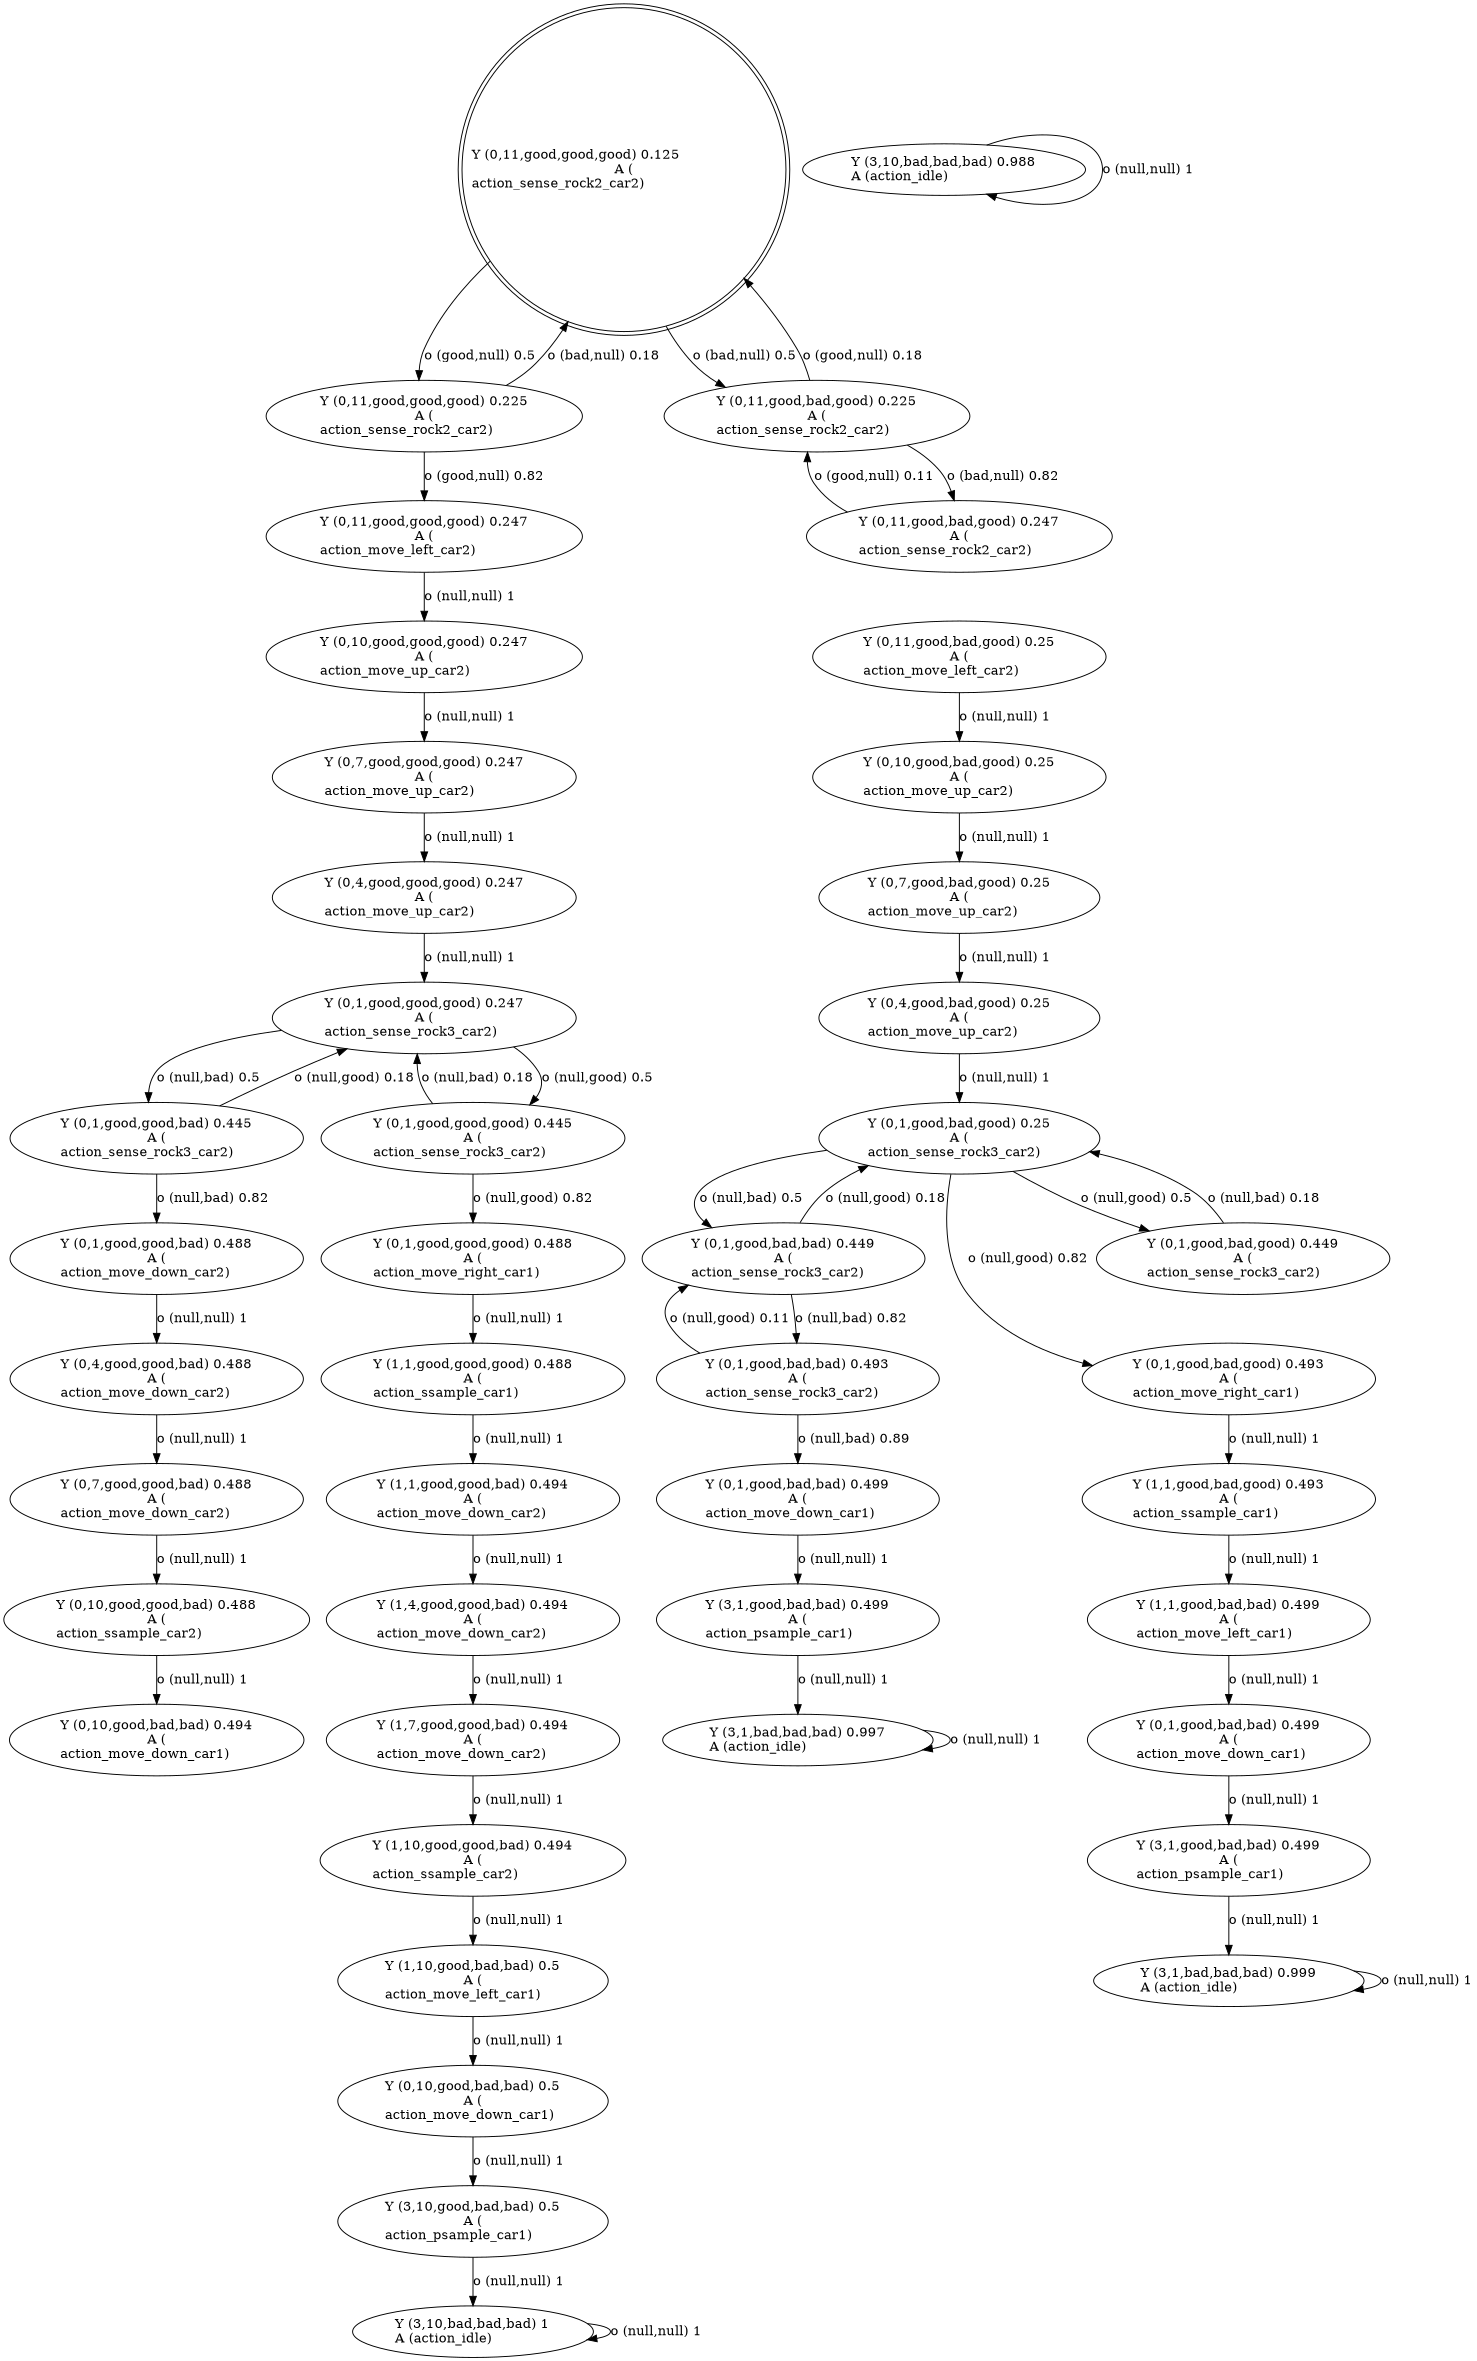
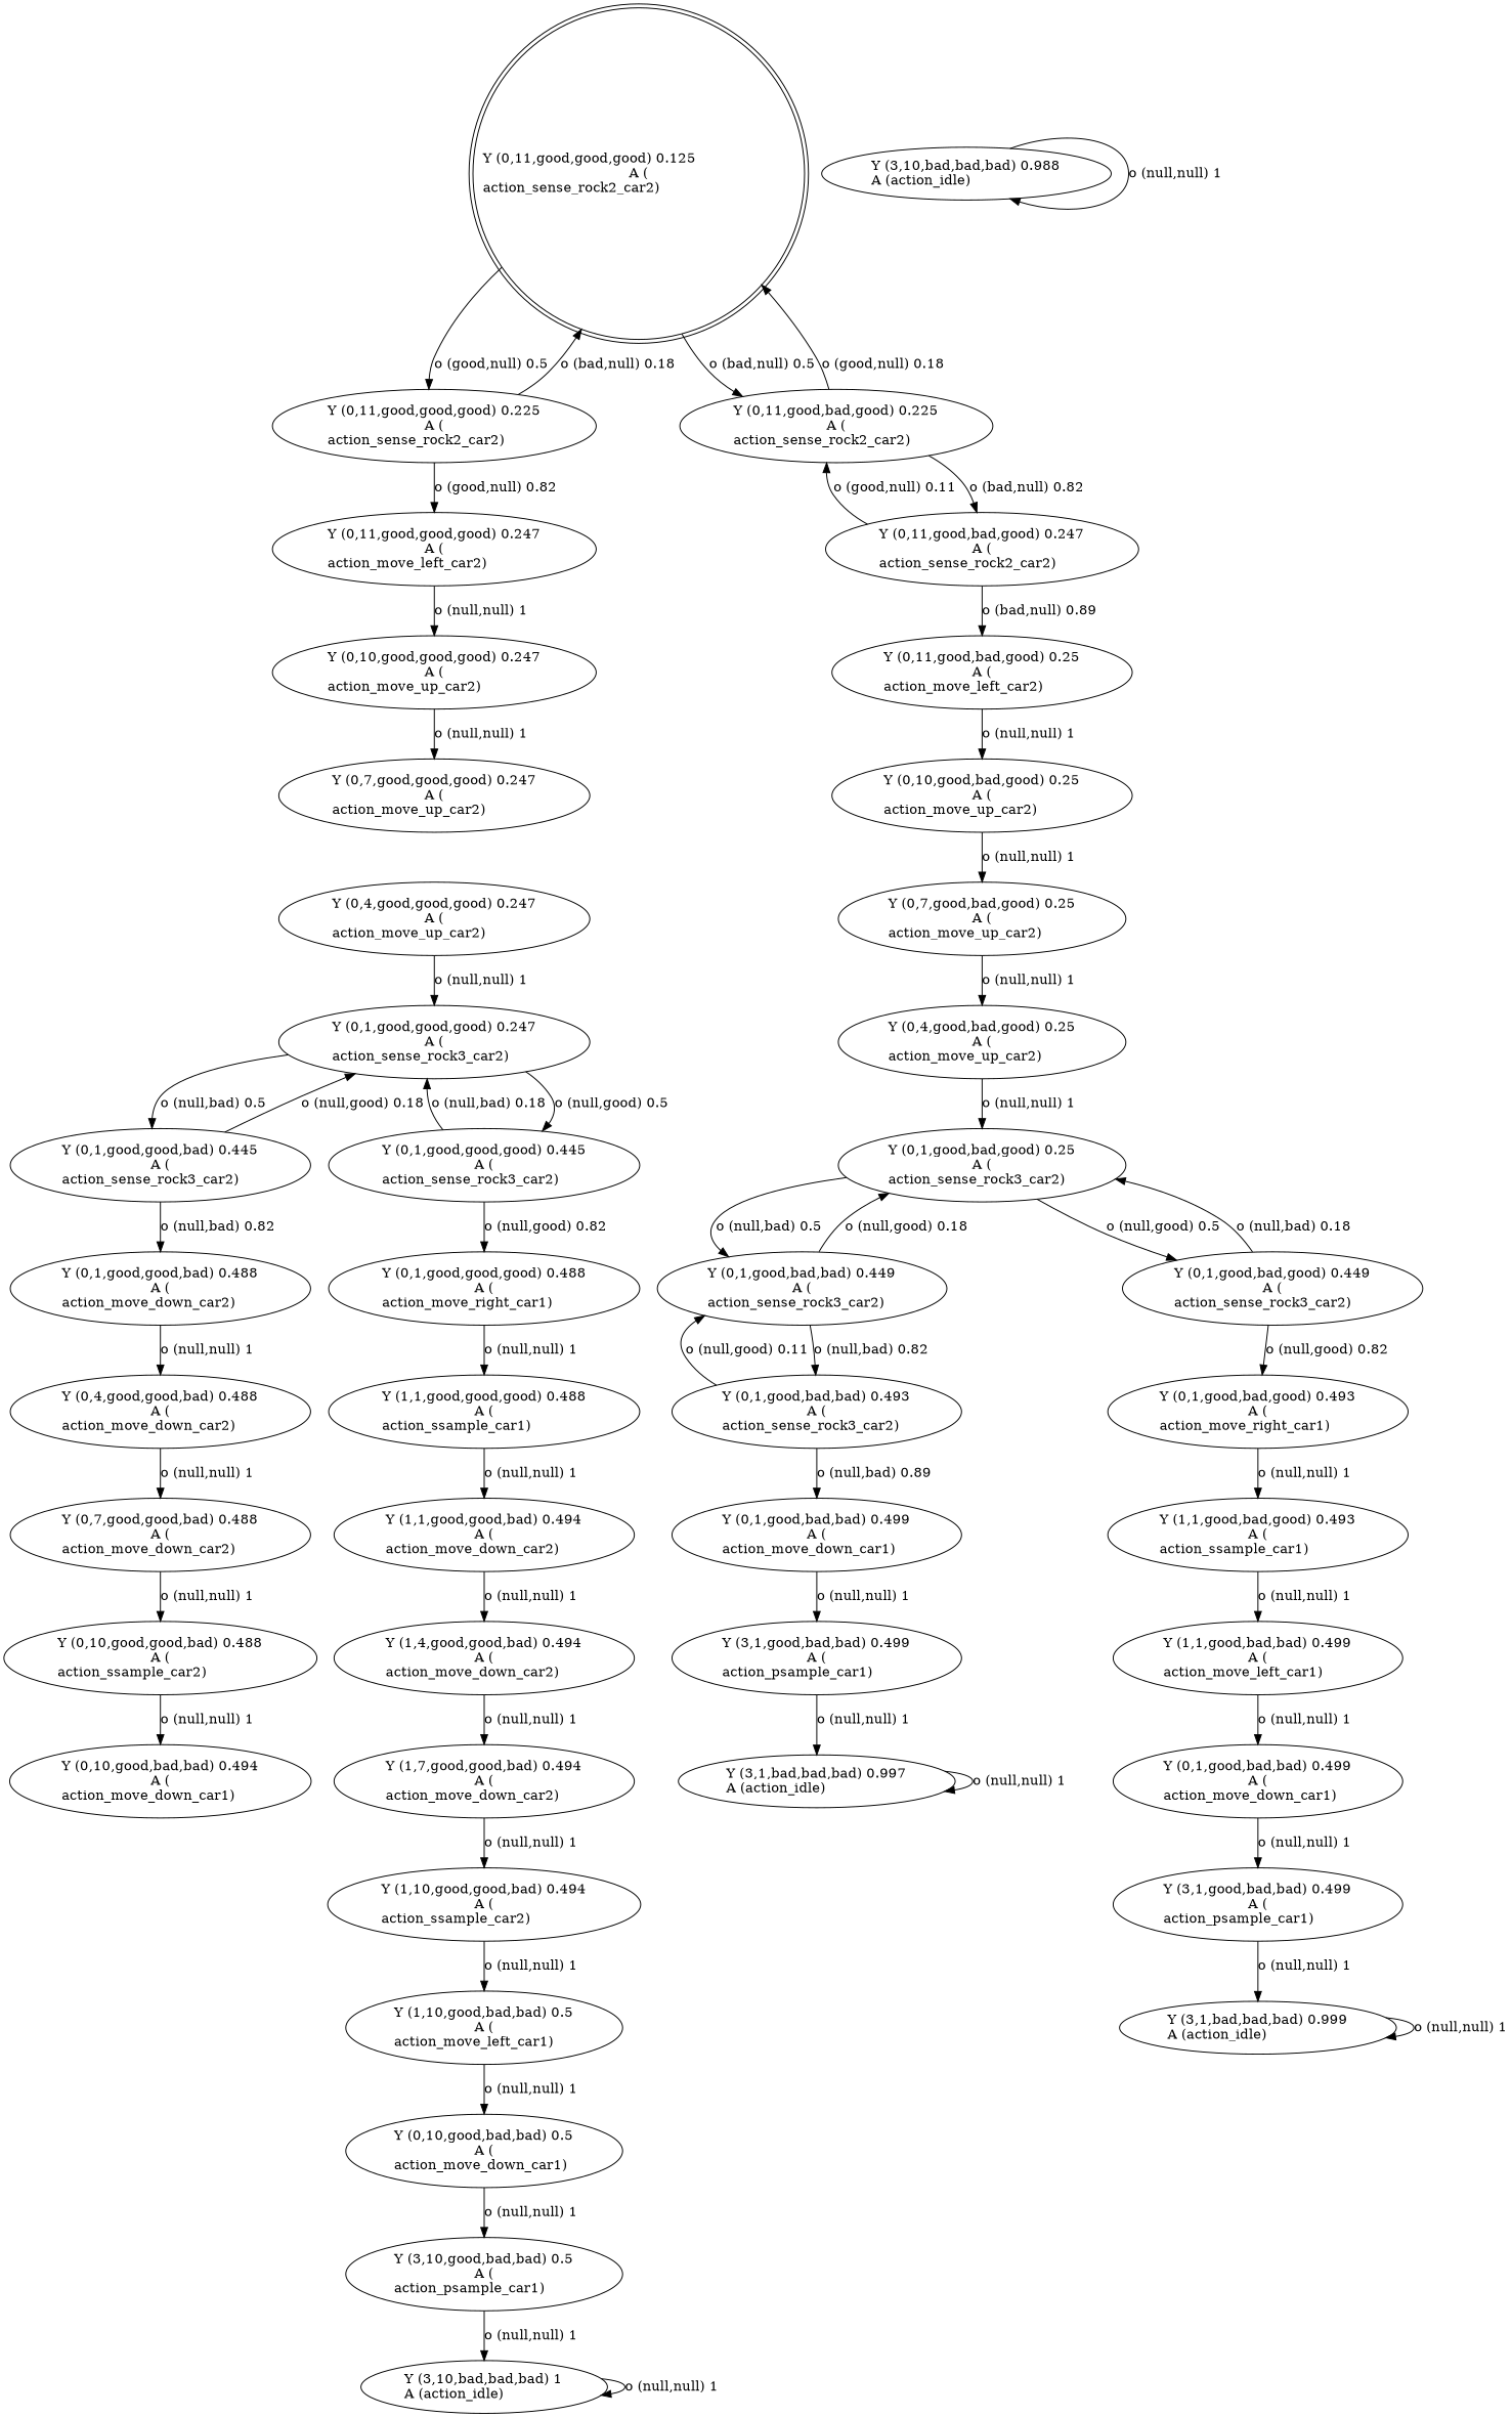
  digraph {
    fontname="DejaVu Serif"
    node [fontname="DejaVu Serif"]
    edge [fontname="DejaVu Serif"]
    n1 [label="Y (0,11,good,good,good) 0.125\lA (\naction_sense_rock2_car2)\l" labeljust=l shape=doublecircle]
    n2 [label="Y (0,11,good,good,good) 0.225\lA (\naction_sense_rock2_car2)\l"]
    n3 [label="Y (0,11,good,bad,good) 0.225\lA (\naction_sense_rock2_car2)\l"]
    n4 [label="Y (0,11,good,good,good) 0.247\lA (\naction_move_left_car2)\l"]
    n5 [label="Y (0,11,good,bad,good) 0.247\lA (\naction_sense_rock2_car2)\l"]
    n6 [label="Y (0,10,good,good,good) 0.247\lA (\naction_move_up_car2)\l"]
    n7 [label="Y (0,11,good,bad,good) 0.25\lA (\naction_move_left_car2)\l"]
    n8 [label="Y (0,7,good,good,good) 0.247\lA (\naction_move_up_car2)\l"]
    n9 [label="Y (0,4,good,good,good) 0.247\lA (\naction_move_up_car2)\l"]
    n10 [label="Y (0,1,good,good,good) 0.247\lA (\naction_sense_rock3_car2)\l"]
    n11 [label="Y (0,1,good,good,good) 0.445\lA (\naction_sense_rock3_car2)\l"]
    n12 [label="Y (0,1,good,good,bad) 0.445\lA (\naction_sense_rock3_car2)\l"]
    n13 [label="Y (0,1,good,good,good) 0.488\lA (\naction_move_right_car1)\l"]
    n14 [label="Y (0,1,good,good,bad) 0.488\lA (\naction_move_down_car2)\l"]
    n15 [label="Y (1,1,good,good,good) 0.488\lA (\naction_ssample_car1)\l"]
    n16 [label="Y (0,4,good,good,bad) 0.488\lA (\naction_move_down_car2)\l"]
    n17 [label="Y (1,1,good,good,bad) 0.494\lA (\naction_move_down_car2)\l"]
    n18 [label="Y (1,4,good,good,bad) 0.494\lA (\naction_move_down_car2)\l"]
    n19 [label="Y (1,7,good,good,bad) 0.494\lA (\naction_move_down_car2)\l"]
    n20 [label="Y (1,10,good,good,bad) 0.494\lA (\naction_ssample_car2)\l"]
    n21 [label="Y (1,10,good,bad,bad) 0.5\lA (\naction_move_left_car1)\l"]
    n22 [label="Y (0,10,good,bad,bad) 0.5\lA (\naction_move_down_car1)\l"]
    n23 [label="Y (3,10,good,bad,bad) 0.5\lA (\naction_psample_car1)\l"]
    n24 [label="Y (3,10,bad,bad,bad) 1\lA (action_idle)\l"]
    n25 [label="Y (0,7,good,good,bad) 0.488\lA (\naction_move_down_car2)\l"]
    n26 [label="Y (0,10,good,good,bad) 0.488\lA (\naction_ssample_car2)\l"]
    n27 [label="Y (0,10,good,bad,bad) 0.494\lA (\naction_move_down_car1)\l"]
    n28 [label="Y (3,10,bad,bad,bad) 0.988\lA (action_idle)\l"]
    n29 [label="Y (0,10,good,bad,good) 0.25\lA (\naction_move_up_car2)\l"]
    n30 [label="Y (0,7,good,bad,good) 0.25\lA (\naction_move_up_car2)\l"]
    n31 [label="Y (0,4,good,bad,good) 0.25\lA (\naction_move_up_car2)\l"]
    n32 [label="Y (0,1,good,bad,good) 0.25\lA (\naction_sense_rock3_car2)\l"]
    n33 [label="Y (0,1,good,bad,good) 0.449\lA (\naction_sense_rock3_car2)\l"]
    n34 [label="Y (0,1,good,bad,bad) 0.449\lA (\naction_sense_rock3_car2)\l"]
    n35 [label="Y (0,1,good,bad,good) 0.493\lA (\naction_move_right_car1)\l"]
    n36 [label="Y (0,1,good,bad,bad) 0.493\lA (\naction_sense_rock3_car2)\l"]
    n37 [label="Y (0,1,good,bad,bad) 0.499\lA (\naction_move_down_car1)\l"]
    n38 [label="Y (3,1,good,bad,bad) 0.499\lA (\naction_psample_car1)\l"]
    n39 [label="Y (3,1,bad,bad,bad) 0.999\lA (action_idle)\l"]
    n40 [label="Y (1,1,good,bad,good) 0.493\lA (\naction_ssample_car1)\l"]
    n41 [label="Y (0,1,good,bad,bad) 0.499\lA (\naction_move_down_car1)\l"]
    n42 [label="Y (1,1,good,bad,bad) 0.499\lA (\naction_move_left_car1)\l"]
    n43 [label="Y (3,1,good,bad,bad) 0.499\lA (\naction_psample_car1)\l"]
    n44 [label="Y (3,1,bad,bad,bad) 0.997\lA (action_idle)\l"]
    n1 -> n2 [label="o (good,null) 0.5\l"]
    n1 -> n3 [label="o (bad,null) 0.5\l"]
    n2 -> n1 [label="o (bad,null) 0.18\l"]
    n2 -> n4 [label="o (good,null) 0.82\l"]
    n3 -> n1 [label="o (good,null) 0.18\l"]
    n3 -> n5 [label="o (bad,null) 0.82\l"]
    n4 -> n6 [label="o (null,null) 1\l"]
    n5 -> n3 [label="o (good,null) 0.11\l"]
+   n5 -> n7 [label="o (bad,null) 0.89\l"]
    n6 -> n8 [label="o (null,null) 1\l"]
    n7 -> n29 [label="o (null,null) 1\l"]
-   n8 -> n9 [label="o (null,null) 1\l"]
    n9 -> n10 [label="o (null,null) 1\l"]
    n10 -> n11 [label="o (null,good) 0.5\l"]
    n10 -> n12 [label="o (null,bad) 0.5\l"]
    n11 -> n10 [label="o (null,bad) 0.18\l"]
    n11 -> n13 [label="o (null,good) 0.82\l"]
    n12 -> n10 [label="o (null,good) 0.18\l"]
    n12 -> n14 [label="o (null,bad) 0.82\l"]
    n13 -> n15 [label="o (null,null) 1\l"]
    n14 -> n16 [label="o (null,null) 1\l"]
    n15 -> n17 [label="o (null,null) 1\l"]
    n16 -> n25 [label="o (null,null) 1\l"]
    n17 -> n18 [label="o (null,null) 1\l"]
    n18 -> n19 [label="o (null,null) 1\l"]
    n19 -> n20 [label="o (null,null) 1\l"]
    n20 -> n21 [label="o (null,null) 1\l"]
    n21 -> n22 [label="o (null,null) 1\l"]
    n22 -> n23 [label="o (null,null) 1\l"]
    n23 -> n24 [label="o (null,null) 1\l"]
    n24 -> n24 [label="o (null,null) 1\l"]
    n25 -> n26 [label="o (null,null) 1\l"]
    n26 -> n27 [label="o (null,null) 1\l"]
    n28 -> n28 [label="o (null,null) 1\l"]
    n29 -> n30 [label="o (null,null) 1\l"]
    n30 -> n31 [label="o (null,null) 1\l"]
    n31 -> n32 [label="o (null,null) 1\l"]
    n32 -> n33 [label="o (null,good) 0.5\l"]
    n32 -> n34 [label="o (null,bad) 0.5\l"]
    n33 -> n32 [label="o (null,bad) 0.18\l"]
-   n32 -> n35 [label="o (null,good) 0.82\l"]
+   n33 -> n35 [label="o (null,good) 0.82\l"]
    n34 -> n32 [label="o (null,good) 0.18\l"]
    n34 -> n36 [label="o (null,bad) 0.82\l"]
    n35 -> n40 [label="o (null,null) 1\l"]
    n36 -> n34 [label="o (null,good) 0.11\l"]
    n36 -> n41 [label="o (null,bad) 0.89\l"]
    n37 -> n38 [label="o (null,null) 1\l"]
    n38 -> n39 [label="o (null,null) 1\l"]
    n39 -> n39 [label="o (null,null) 1\l"]
    n40 -> n42 [label="o (null,null) 1\l"]
    n41 -> n43 [label="o (null,null) 1\l"]
    n42 -> n37 [label="o (null,null) 1\l"]
    n43 -> n44 [label="o (null,null) 1\l"]
    n44 -> n44 [label="o (null,null) 1\l"]
  }
